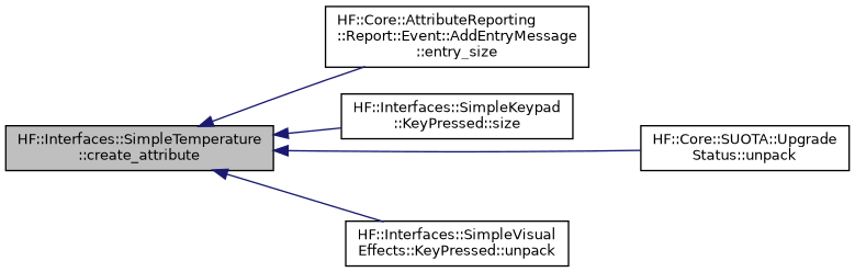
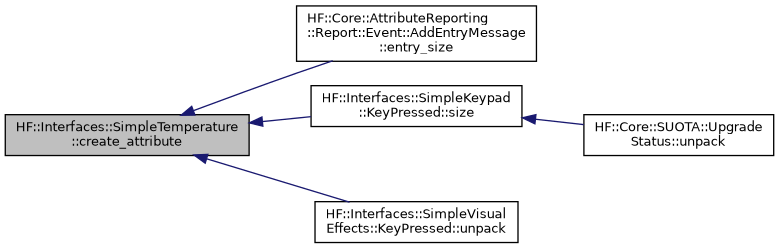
  digraph {
    rankdir=LR
    node [color=black fillcolor=white fontname=Helvetica fontsize=10 shape=record style=filled]
    edge [color=midnightblue dir=back fontname=Helvetica fontsize=10 labelfontname=Helvetica labelfontsize=10 style=solid]
    n1 [fillcolor=grey75 fontcolor=black height=0.2 label="HF::Interfaces::SimpleTemperature\l::create_attribute" width=0.4]
    n2 [height=0.2 label="HF::Core::AttributeReporting\l::Report::Event::AddEntryMessage\l::entry_size" width=0.4]
    n3 [height=0.2 label="HF::Interfaces::SimpleKeypad\l::KeyPressed::size" width=0.4]
    n4 [height=0.2 label="HF::Core::SUOTA::Upgrade\lStatus::unpack" width=0.4]
    n5 [height=0.2 label="HF::Interfaces::SimpleVisual\lEffects::KeyPressed::unpack" width=0.4]
    n1 -> n2
    n1 -> n3
-   n1 -> n4
+   n3 -> n4
    n1 -> n5
  }
